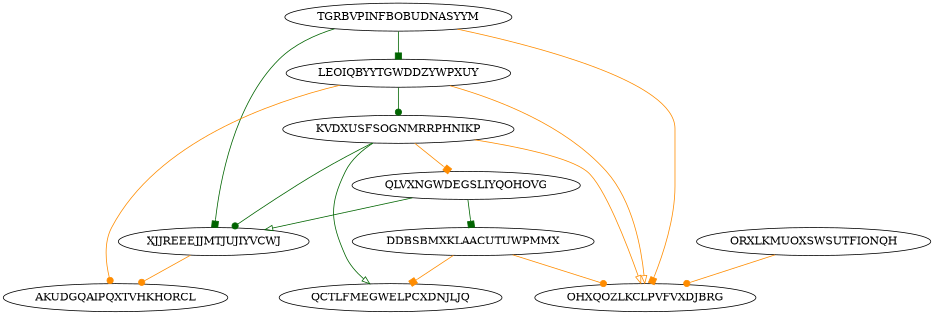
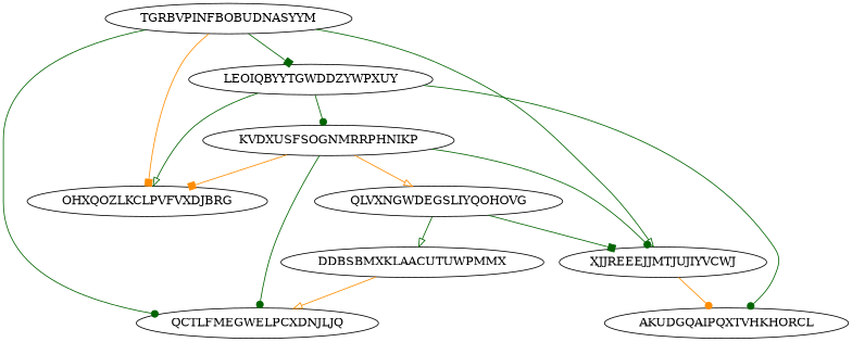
  digraph {
    node [Processor=1 Start=0 Weight=11]
    edge [Weight=15 arrowhead=dot color=darkgreen]
    QLVXNGWDEGSLIYQOHOVG [Start=11 Weight=15]
    KVDXUSFSOGNMRRPHNIKP
    XJJREEEJJMTJUJIYVCWJ [Start=36 Weight=16]
    QCTLFMEGWELPCXDNJLJQ [Processor=3 Start=62]
    OHXQOZLKCLPVFVXDJBRG [Processor=2 Start=52 Weight=14]
    DDBSBMXKLAACUTUWPMMX [Processor=2 Start=39 Weight=13]
    AKUDGQAIPQXTVHKHORCL [Start=58 Weight=13]
    TGRBVPINFBOBUDNASYYM [Processor=2 Weight=20]
    LEOIQBYYTGWDDZYWPXUY [Processor=2 Start=20 Weight=19]
-   ORXLKMUOXSWSUTFIONQH [Processor=3 Weight=16]
-   QLVXNGWDEGSLIYQOHOVG -> XJJREEEJJMTJUJIYVCWJ [arrowhead=onormal]
-   QLVXNGWDEGSLIYQOHOVG -> DDBSBMXKLAACUTUWPMMX [Weight=10 arrowhead=box]
-   KVDXUSFSOGNMRRPHNIKP -> QLVXNGWDEGSLIYQOHOVG [Weight=11 arrowhead=box color=darkorange]
+   QLVXNGWDEGSLIYQOHOVG -> XJJREEEJJMTJUJIYVCWJ [arrowhead=box]
+   QLVXNGWDEGSLIYQOHOVG -> DDBSBMXKLAACUTUWPMMX [Weight=10 arrowhead=onormal]
+   KVDXUSFSOGNMRRPHNIKP -> QLVXNGWDEGSLIYQOHOVG [Weight=11 arrowhead=onormal color=darkorange]
    KVDXUSFSOGNMRRPHNIKP -> XJJREEEJJMTJUJIYVCWJ [Weight=16]
-   KVDXUSFSOGNMRRPHNIKP -> QCTLFMEGWELPCXDNJLJQ [Weight=19 arrowhead=onormal]
-   KVDXUSFSOGNMRRPHNIKP -> OHXQOZLKCLPVFVXDJBRG [Weight=19 arrowhead=onormal color=darkorange]
+   KVDXUSFSOGNMRRPHNIKP -> QCTLFMEGWELPCXDNJLJQ [Weight=19]
+   KVDXUSFSOGNMRRPHNIKP -> OHXQOZLKCLPVFVXDJBRG [Weight=19 arrowhead=box color=darkorange]
    XJJREEEJJMTJUJIYVCWJ -> AKUDGQAIPQXTVHKHORCL [color=darkorange]
-   DDBSBMXKLAACUTUWPMMX -> QCTLFMEGWELPCXDNJLJQ [Weight=10 arrowhead=box color=darkorange]
-   DDBSBMXKLAACUTUWPMMX -> OHXQOZLKCLPVFVXDJBRG [Weight=11 color=darkorange]
-   TGRBVPINFBOBUDNASYYM -> XJJREEEJJMTJUJIYVCWJ [Weight=16 arrowhead=box]
+   DDBSBMXKLAACUTUWPMMX -> QCTLFMEGWELPCXDNJLJQ [Weight=10 arrowhead=onormal color=darkorange]
+   TGRBVPINFBOBUDNASYYM -> XJJREEEJJMTJUJIYVCWJ [Weight=16 arrowhead=onormal]
+   TGRBVPINFBOBUDNASYYM -> QCTLFMEGWELPCXDNJLJQ [Weight=13]
    TGRBVPINFBOBUDNASYYM -> OHXQOZLKCLPVFVXDJBRG [Weight=11 arrowhead=box color=darkorange]
    TGRBVPINFBOBUDNASYYM -> LEOIQBYYTGWDDZYWPXUY [Weight=13 arrowhead=box]
    LEOIQBYYTGWDDZYWPXUY -> KVDXUSFSOGNMRRPHNIKP [Weight=13]
-   LEOIQBYYTGWDDZYWPXUY -> OHXQOZLKCLPVFVXDJBRG [Weight=10 arrowhead=onormal color=darkorange]
-   LEOIQBYYTGWDDZYWPXUY -> AKUDGQAIPQXTVHKHORCL [Weight=19 color=darkorange]
-   ORXLKMUOXSWSUTFIONQH -> OHXQOZLKCLPVFVXDJBRG [color=darkorange]
+   LEOIQBYYTGWDDZYWPXUY -> OHXQOZLKCLPVFVXDJBRG [Weight=10 arrowhead=onormal]
+   LEOIQBYYTGWDDZYWPXUY -> AKUDGQAIPQXTVHKHORCL [Weight=19]
  }
